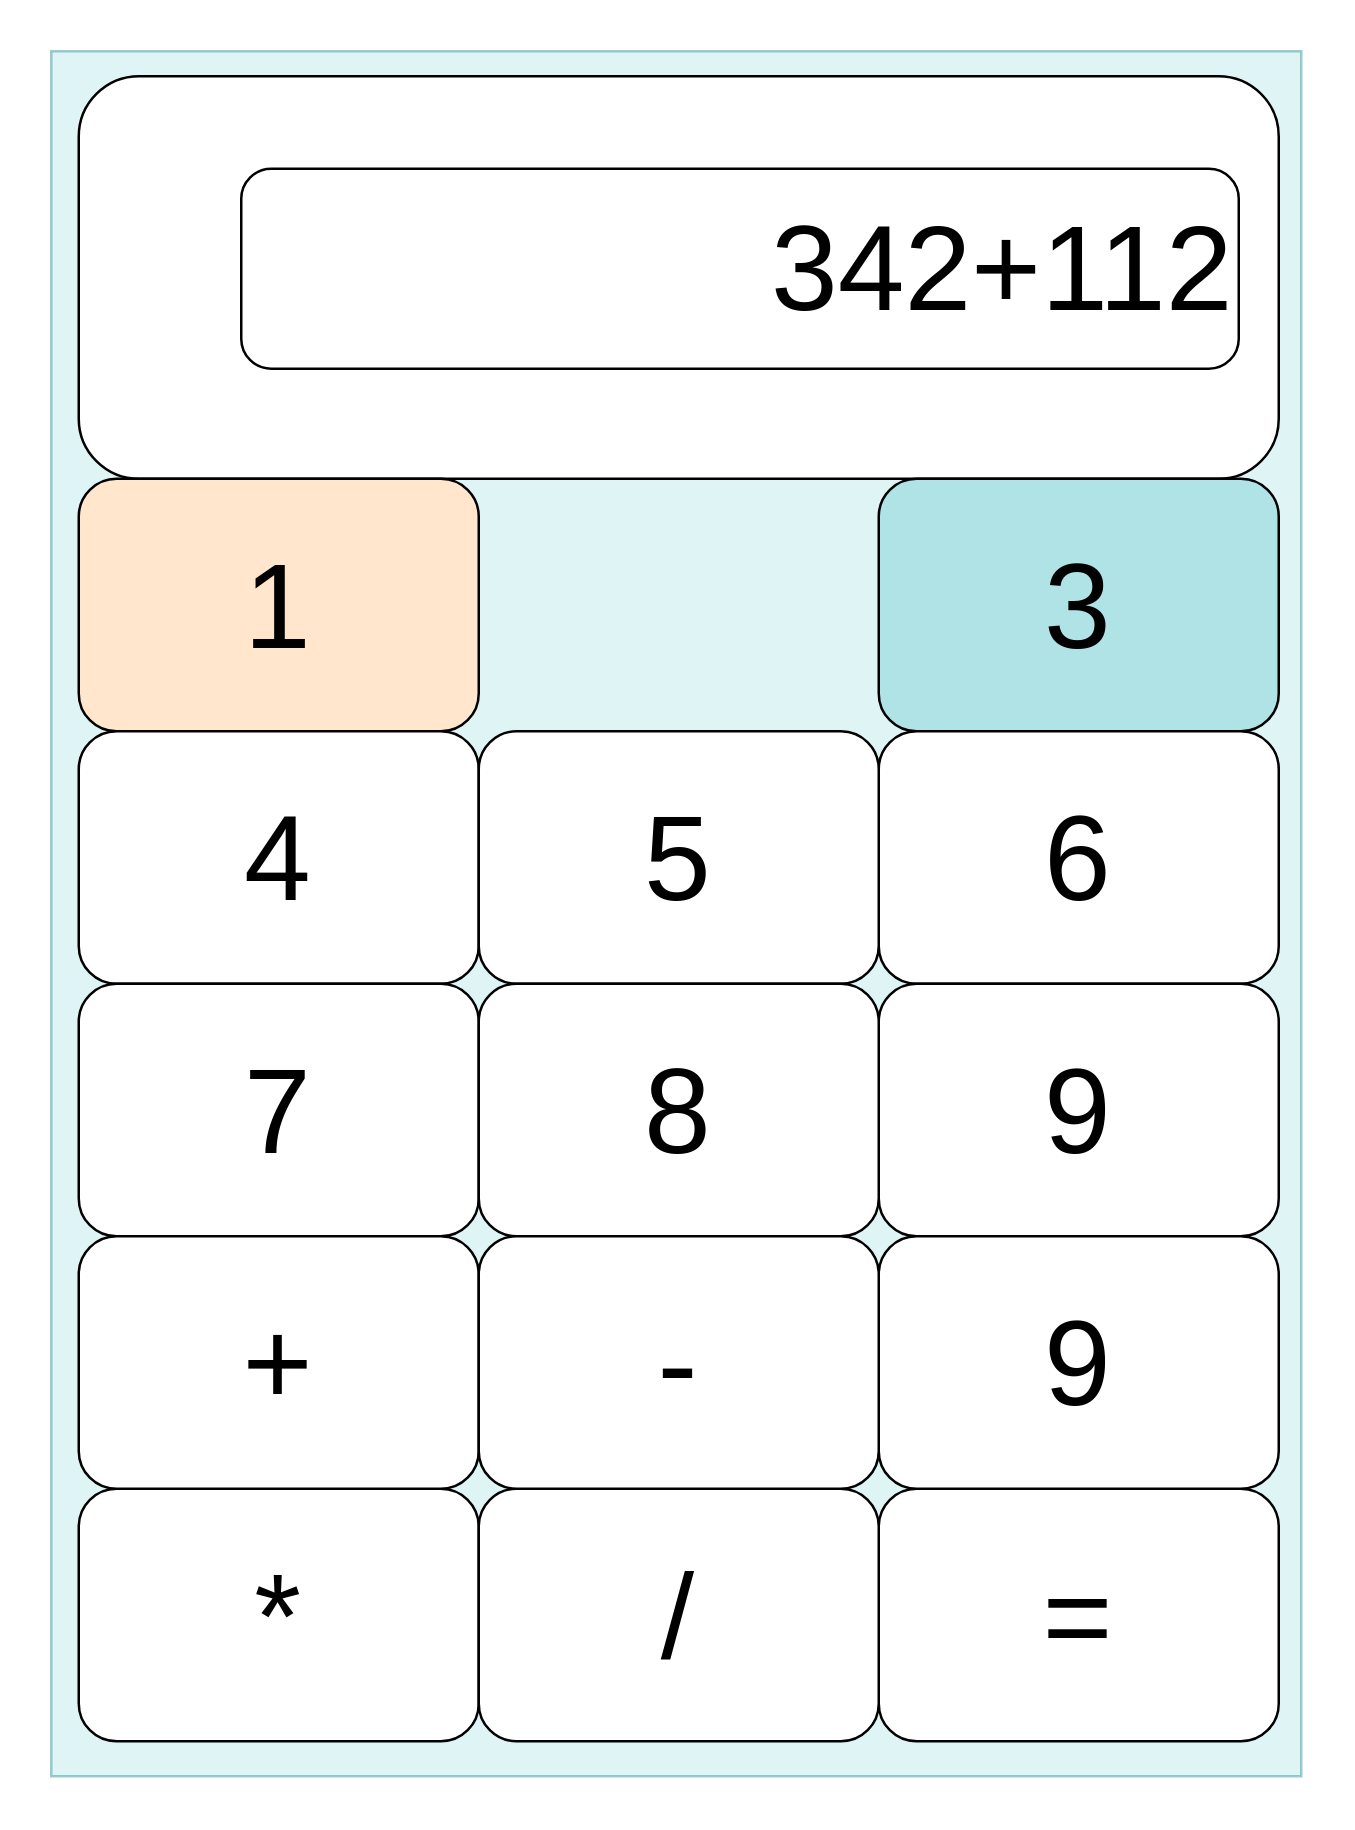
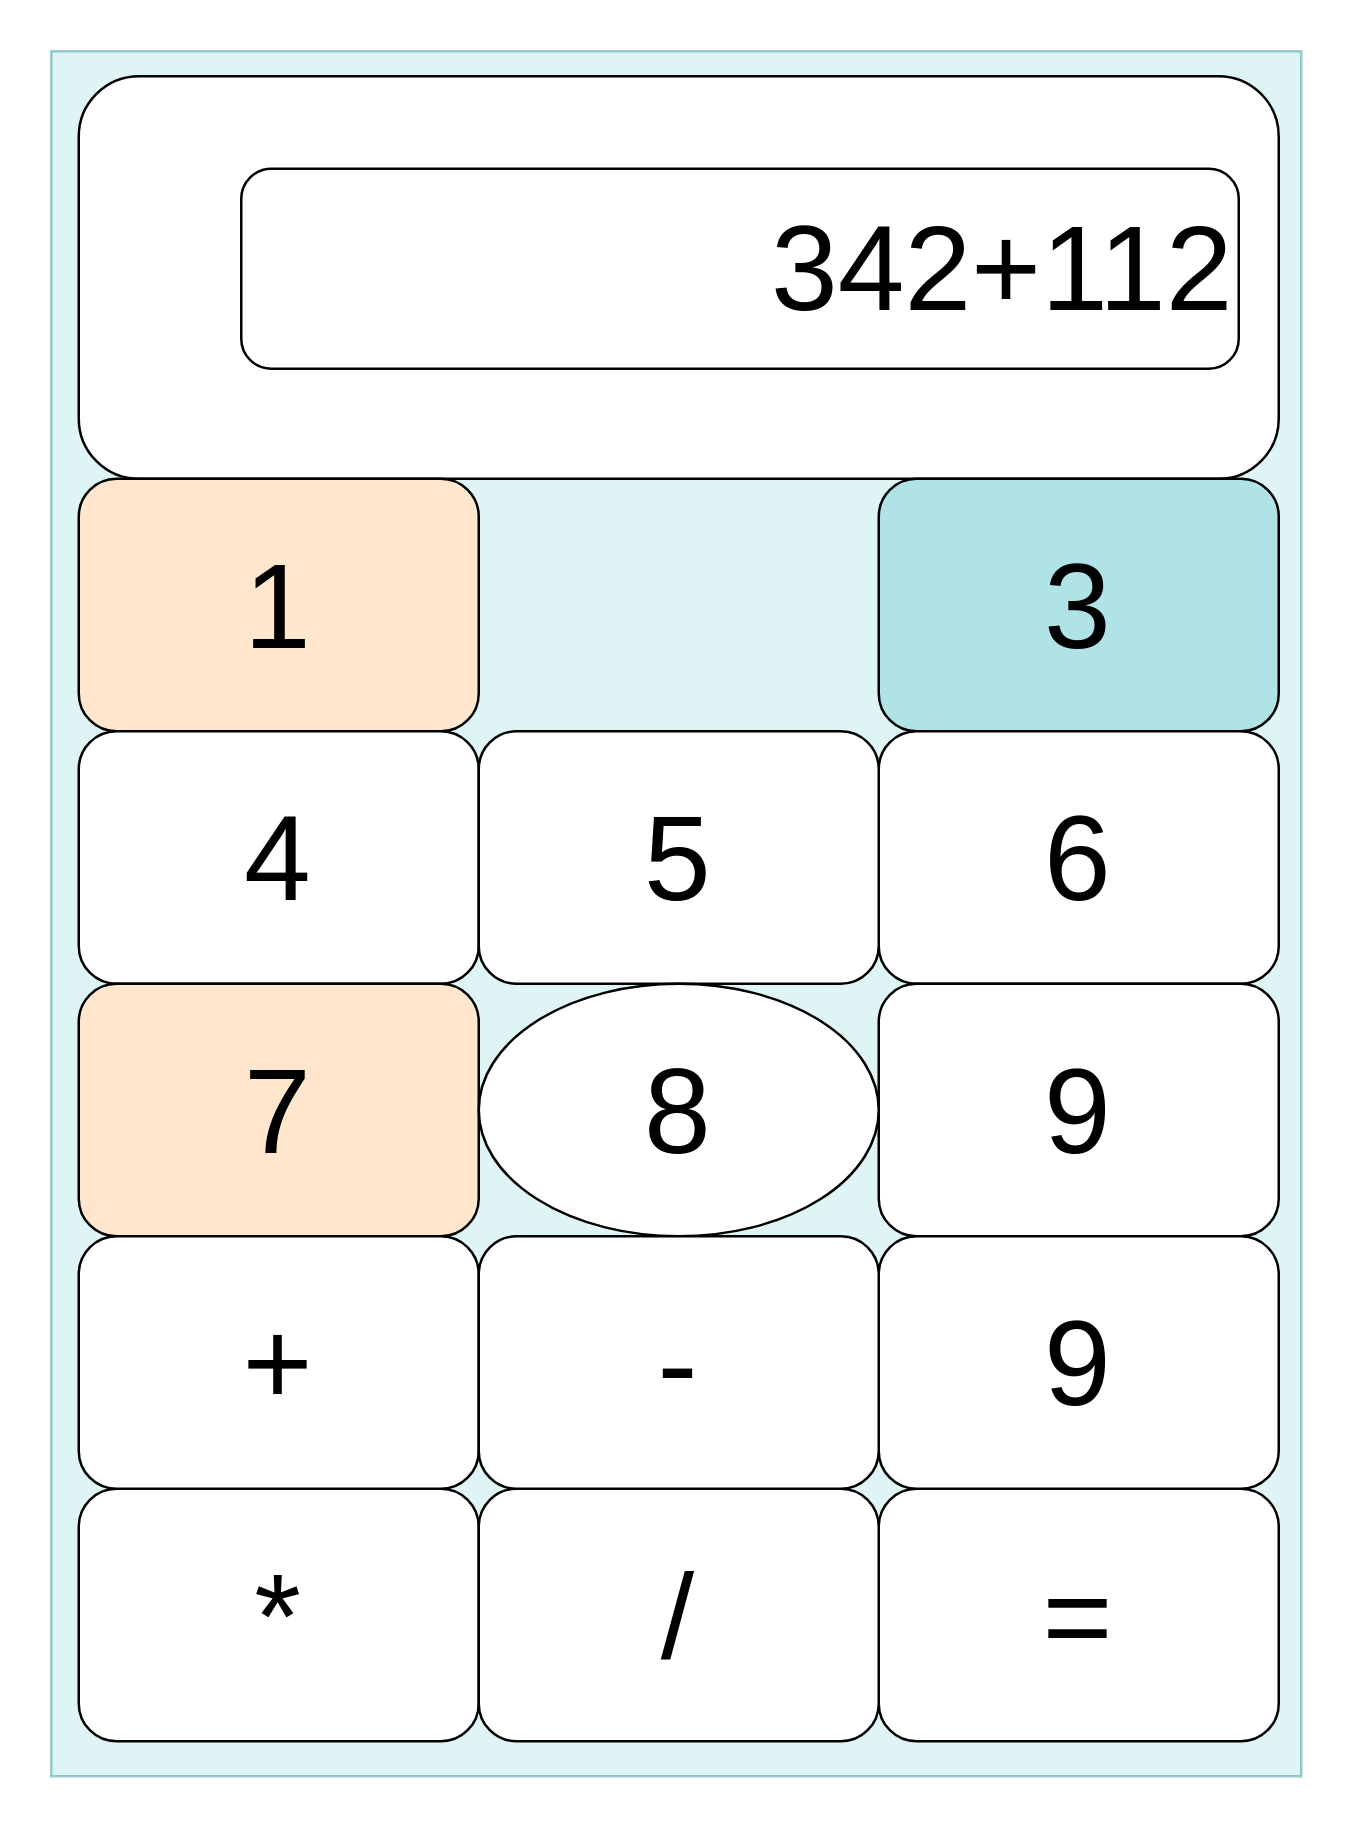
  <mxCell id="0" />
  <mxCell id="1" parent="0" />
  <mxCell id="2" value="" style="rounded=0;whiteSpace=wrap;html=1;glass=0;fillColor=#b0e3e6;strokeColor=#0e8088;opacity=40;" parent="1" vertex="1"><mxGeometry x="20" y="20" width="500" height="690" as="geometry" /></mxCell>
  <mxCell id="3" value="" style="rounded=1;whiteSpace=wrap;html=1;glass=0;" parent="1" vertex="1"><mxGeometry x="31" y="30" width="480" height="161" as="geometry" /></mxCell>
  <mxCell id="4" value="&lt;font style=&quot;font-size: 48px;&quot;&gt;1&lt;/font&gt;" style="rounded=1;whiteSpace=wrap;html=1;fillColor=#ffe6cc;" parent="1" vertex="1"><mxGeometry x="31" y="191" width="160" height="101" as="geometry" /></mxCell>
  <mxCell id="5" value="&lt;span style=&quot;font-size: 48px;&quot;&gt;3&lt;/span&gt;" style="rounded=1;whiteSpace=wrap;html=1;fillColor=#b0e3e6;" parent="1" vertex="1"><mxGeometry x="351" y="191" width="160" height="101" as="geometry" /></mxCell>
  <mxCell id="6" value="&lt;span style=&quot;font-size: 48px;&quot;&gt;4&lt;/span&gt;" style="rounded=1;whiteSpace=wrap;html=1;" parent="1" vertex="1"><mxGeometry x="31" y="292" width="160" height="101" as="geometry" /></mxCell>
  <mxCell id="7" value="&lt;span style=&quot;font-size: 48px;&quot;&gt;6&lt;/span&gt;" style="rounded=1;whiteSpace=wrap;html=1;" parent="1" vertex="1"><mxGeometry x="351" y="292" width="160" height="101" as="geometry" /></mxCell>
- <mxCell id="8" value="&lt;span style=&quot;font-size: 48px;&quot;&gt;7&lt;/span&gt;" style="rounded=1;whiteSpace=wrap;html=1;" parent="1" vertex="1"><mxGeometry x="31" y="393" width="160" height="101" as="geometry" /></mxCell>
+ <mxCell id="8" value="&lt;span style=&quot;font-size: 48px;&quot;&gt;7&lt;/span&gt;" style="rounded=1;whiteSpace=wrap;html=1;fillColor=#ffe6cc;" parent="1" vertex="1"><mxGeometry x="31" y="393" width="160" height="101" as="geometry" /></mxCell>
  <mxCell id="9" value="&lt;span style=&quot;font-size: 48px;&quot;&gt;9&lt;/span&gt;" style="rounded=1;whiteSpace=wrap;html=1;" parent="1" vertex="1"><mxGeometry x="351" y="393" width="160" height="101" as="geometry" /></mxCell>
  <mxCell id="10" value="&lt;font style=&quot;font-size: 48px;&quot;&gt;*&lt;/font&gt;" style="rounded=1;whiteSpace=wrap;html=1;" parent="1" vertex="1"><mxGeometry x="31" y="595" width="160" height="101" as="geometry" /></mxCell>
  <mxCell id="11" value="&lt;span style=&quot;font-size: 48px;&quot;&gt;=&lt;/span&gt;" style="rounded=1;whiteSpace=wrap;html=1;" parent="1" vertex="1"><mxGeometry x="351" y="595" width="160" height="101" as="geometry" /></mxCell>
  <mxCell id="12" value="&lt;span style=&quot;font-size: 48px;&quot;&gt;5&lt;/span&gt;" style="rounded=1;whiteSpace=wrap;html=1;" parent="1" vertex="1"><mxGeometry x="191" y="292" width="160" height="101" as="geometry" /></mxCell>
- <mxCell id="13" value="&lt;span style=&quot;font-size: 48px;&quot;&gt;8&lt;/span&gt;" style="rounded=1;whiteSpace=wrap;html=1;" parent="1" vertex="1"><mxGeometry x="191" y="393" width="160" height="101" as="geometry" /></mxCell>
+ <mxCell id="13" value="&lt;span style=&quot;font-size: 48px;&quot;&gt;8&lt;/span&gt;" style="ellipse;whiteSpace=wrap;html=1;" parent="1" vertex="1"><mxGeometry x="191" y="393" width="160" height="101" as="geometry" /></mxCell>
  <mxCell id="14" value="&lt;span style=&quot;font-size: 48px;&quot;&gt;/&lt;/span&gt;" style="rounded=1;whiteSpace=wrap;html=1;" parent="1" vertex="1"><mxGeometry x="191" y="595" width="160" height="101" as="geometry" /></mxCell>
  <mxCell id="15" value="&lt;span style=&quot;font-size: 48px; text-align: center;&quot;&gt;342+112&lt;/span&gt;" style="rounded=1;whiteSpace=wrap;html=1;align=right;" parent="1" vertex="1"><mxGeometry x="96" y="67" width="399" height="80" as="geometry" /></mxCell>
  <mxCell id="16" value="&lt;span style=&quot;font-size: 48px;&quot;&gt;+&lt;/span&gt;" style="rounded=1;whiteSpace=wrap;html=1;" vertex="1" parent="1"><mxGeometry x="31" y="494" width="160" height="101" as="geometry" /></mxCell>
  <mxCell id="17" value="&lt;span style=&quot;font-size: 48px;&quot;&gt;9&lt;/span&gt;" style="rounded=1;whiteSpace=wrap;html=1;" vertex="1" parent="1"><mxGeometry x="351" y="494" width="160" height="101" as="geometry" /></mxCell>
  <mxCell id="18" value="&lt;span style=&quot;font-size: 48px;&quot;&gt;-&lt;/span&gt;" style="rounded=1;whiteSpace=wrap;html=1;" vertex="1" parent="1"><mxGeometry x="191" y="494" width="160" height="101" as="geometry" /></mxCell>
